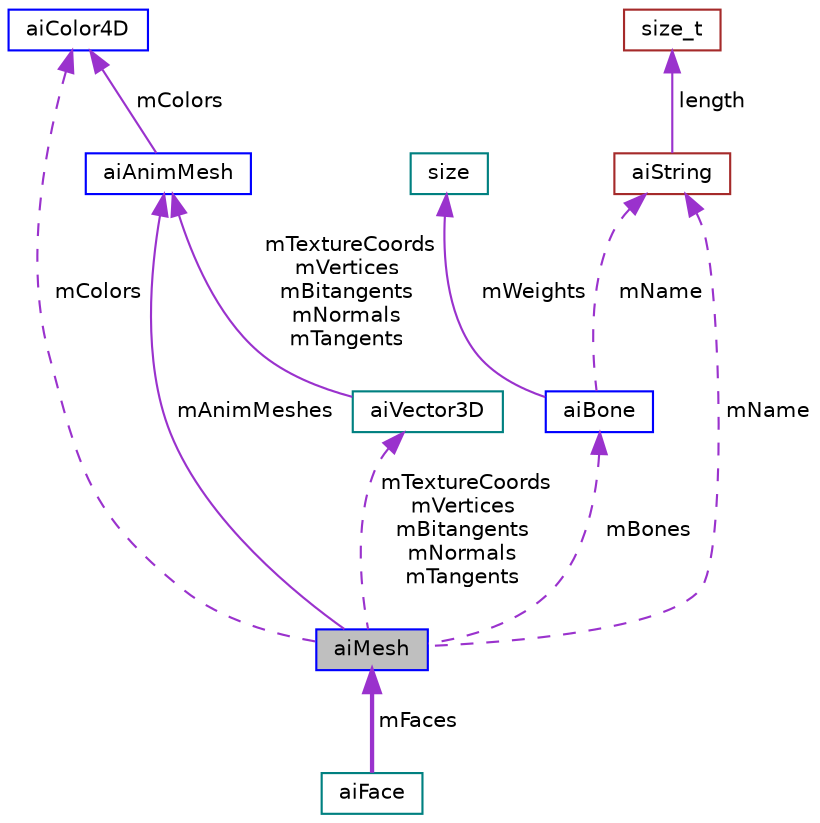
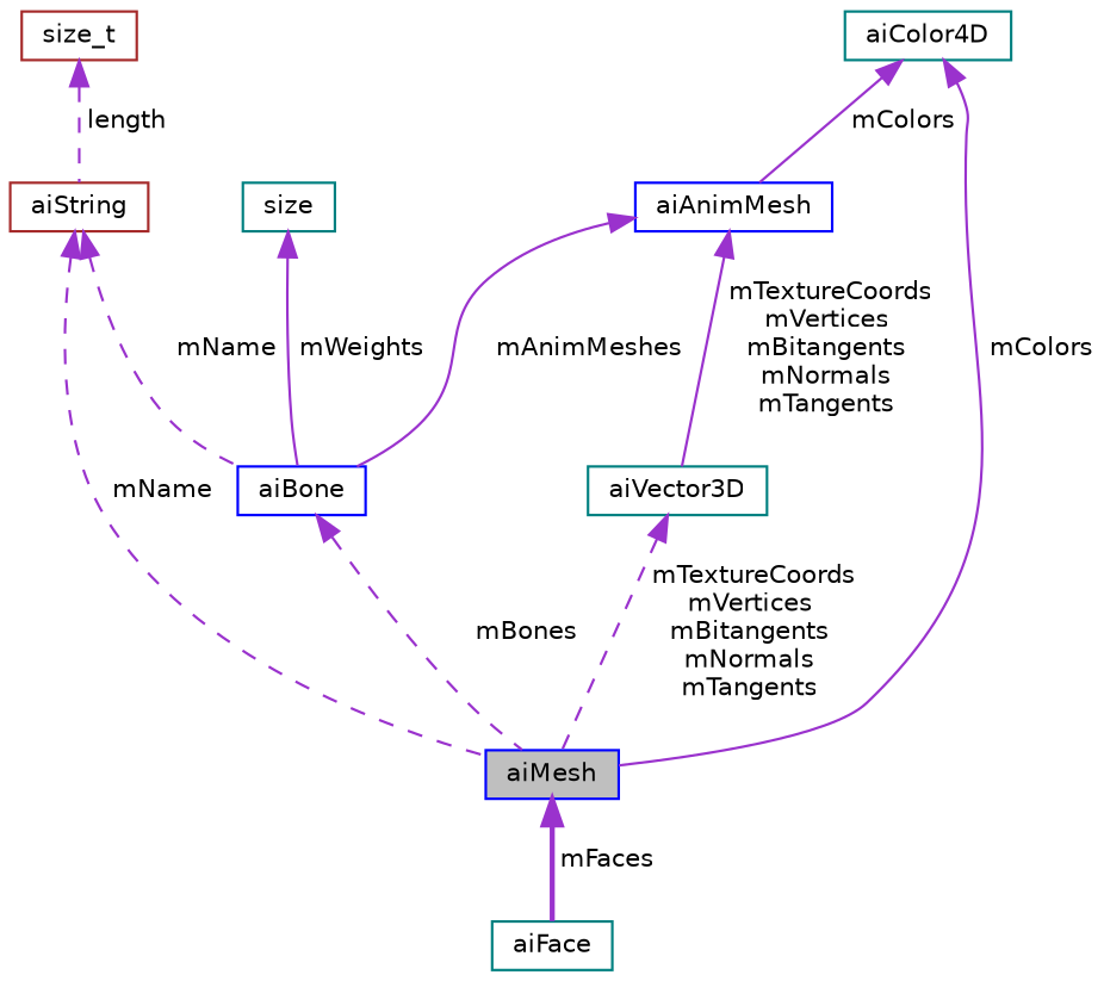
  digraph {
    node [color=blue fillcolor=white fontname=Helvetica fontsize=10 shape=record style=filled]
    edge [color=darkorchid3 dir=back fontname=Helvetica fontsize=10 labelfontname=Helvetica labelfontsize=10 style=solid]
    n1 [fillcolor=grey75 fontcolor=black height=0.2 label=aiMesh width=0.4]
    n2 [color=teal height=0.2 label=aiFace width=0.4]
    n3 [height=0.2 label=aiAnimMesh width=0.4]
    n4 [color=teal height=0.2 label=aiVector3D width=0.4]
-   n5 [height=0.2 label=aiColor4D width=0.4]
+   n5 [color=teal height=0.2 label=aiColor4D width=0.4]
    n6 [color=brown height=0.2 label=aiString width=0.4]
    n7 [height=0.2 label=aiBone width=0.4]
    n8 [color=brown height=0.2 label=size_t width=0.4]
    n9 [color=teal height=0.2 label=size width=0.4]
    n1 -> n2 [label=" mFaces" style=bold]
-   n3 -> n1 [label=" mAnimMeshes"]
+   n3 -> n7 [label=" mAnimMeshes"]
    n3 -> n4 [label=" mTextureCoords\nmVertices\nmBitangents\nmNormals\nmTangents"]
    n4 -> n1 [label=" mTextureCoords\nmVertices\nmBitangents\nmNormals\nmTangents" style=dashed]
-   n5 -> n1 [label=" mColors" style=dashed]
+   n5 -> n1 [label=" mColors"]
    n5 -> n3 [label=" mColors"]
    n6 -> n1 [label=" mName" style=dashed]
    n6 -> n7 [label=" mName" style=dashed]
    n7 -> n1 [label=" mBones" style=dashed]
-   n8 -> n6 [label=" length"]
+   n8 -> n6 [label=" length" style=dashed]
    n9 -> n7 [label=" mWeights"]
  }
